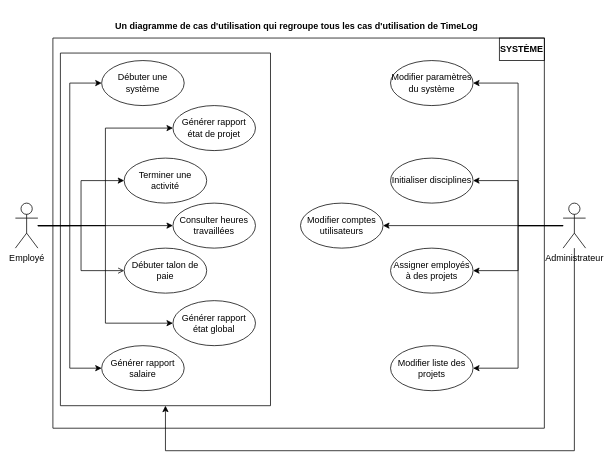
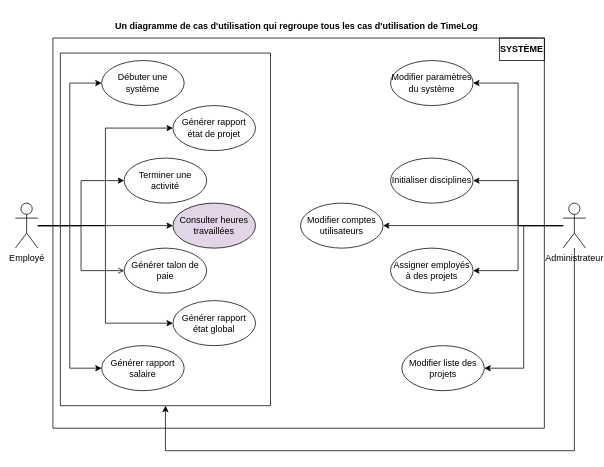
  <mxCell id="0" />
  <mxCell id="1" parent="0" />
  <mxCell id="2" value="" style="swimlane;startSize=0;" parent="1" vertex="1"><mxGeometry x="70" y="50" width="655" height="520" as="geometry" /></mxCell>
  <mxCell id="3" value="Terminer une activité" style="ellipse;whiteSpace=wrap;html=1;" parent="2" vertex="1"><mxGeometry x="95" y="160" width="110" height="60" as="geometry" /></mxCell>
  <mxCell id="4" value="Débuter une système" style="ellipse;whiteSpace=wrap;html=1;" parent="2" vertex="1"><mxGeometry x="65" y="30" width="110" height="60" as="geometry" /></mxCell>
  <mxCell id="5" value="Générer rapport état de projet" style="ellipse;whiteSpace=wrap;html=1;" parent="2" vertex="1"><mxGeometry x="160" y="90" width="110" height="60" as="geometry" /></mxCell>
  <mxCell id="6" value="Générer rapport état global" style="ellipse;whiteSpace=wrap;html=1;" parent="2" vertex="1"><mxGeometry x="160" y="350" width="110" height="60" as="geometry" /></mxCell>
  <mxCell id="7" value="Générer rapport salaire" style="ellipse;whiteSpace=wrap;html=1;" parent="2" vertex="1"><mxGeometry x="65" y="410" width="110" height="60" as="geometry" /></mxCell>
- <mxCell id="8" value="Débuter talon de paie" style="ellipse;whiteSpace=wrap;html=1;" parent="2" vertex="1"><mxGeometry x="95" y="280" width="110" height="60" as="geometry" /></mxCell>
- <mxCell id="9" value="Consulter heures travaillées" style="ellipse;whiteSpace=wrap;html=1;" parent="2" vertex="1"><mxGeometry x="160" y="220" width="110" height="60" as="geometry" /></mxCell>
+ <mxCell id="8" value="Générer talon de paie" style="ellipse;whiteSpace=wrap;html=1;" parent="2" vertex="1"><mxGeometry x="95" y="280" width="110" height="60" as="geometry" /></mxCell>
+ <mxCell id="9" value="Consulter heures travaillées" style="ellipse;whiteSpace=wrap;html=1;fillColor=#e1d5e7;" parent="2" vertex="1"><mxGeometry x="160" y="220" width="110" height="60" as="geometry" /></mxCell>
  <mxCell id="10" value="Modifier paramètres du système" style="ellipse;whiteSpace=wrap;html=1;" parent="2" vertex="1"><mxGeometry x="450" y="30" width="110" height="60" as="geometry" /></mxCell>
  <mxCell id="11" value="Initialiser disciplines" style="ellipse;whiteSpace=wrap;html=1;" parent="2" vertex="1"><mxGeometry x="450" y="160" width="110" height="60" as="geometry" /></mxCell>
  <mxCell id="12" value="Assigner employés à des projets" style="ellipse;whiteSpace=wrap;html=1;" parent="2" vertex="1"><mxGeometry x="450" y="280" width="110" height="60" as="geometry" /></mxCell>
- <mxCell id="13" value="Modifier liste des projets" style="ellipse;whiteSpace=wrap;html=1;" parent="2" vertex="1"><mxGeometry x="450" y="410" width="110" height="60" as="geometry" /></mxCell>
+ <mxCell id="13" value="Modifier liste des projets" style="ellipse;whiteSpace=wrap;html=1;" parent="2" vertex="1"><mxGeometry x="465" y="410" width="110" height="60" as="geometry" /></mxCell>
  <mxCell id="14" value="Modifier comptes utilisateurs" style="ellipse;whiteSpace=wrap;html=1;" parent="2" vertex="1"><mxGeometry x="330" y="220" width="110" height="60" as="geometry" /></mxCell>
  <mxCell id="15" value="&lt;b&gt;SYSTÈME&lt;/b&gt;" style="text;html=1;align=center;verticalAlign=middle;whiteSpace=wrap;rounded=0;strokeColor=default;" parent="2" vertex="1"><mxGeometry x="595" width="60" height="30" as="geometry" /></mxCell>
  <mxCell id="16" value="" style="swimlane;startSize=0;" vertex="1" parent="2"><mxGeometry x="10" y="20" width="280" height="470" as="geometry" /></mxCell>
  <mxCell id="17" style="edgeStyle=orthogonalEdgeStyle;rounded=0;orthogonalLoop=1;jettySize=auto;html=1;entryX=0;entryY=0.5;entryDx=0;entryDy=0;" parent="1" source="24" target="4" edge="1"><mxGeometry relative="1" as="geometry" /></mxCell>
  <mxCell id="18" style="edgeStyle=orthogonalEdgeStyle;rounded=0;orthogonalLoop=1;jettySize=auto;html=1;entryX=0;entryY=0.5;entryDx=0;entryDy=0;" parent="1" source="24" target="5" edge="1"><mxGeometry relative="1" as="geometry" /></mxCell>
  <mxCell id="19" style="edgeStyle=orthogonalEdgeStyle;rounded=0;orthogonalLoop=1;jettySize=auto;html=1;entryX=0;entryY=0.5;entryDx=0;entryDy=0;" parent="1" source="24" target="9" edge="1"><mxGeometry relative="1" as="geometry" /></mxCell>
  <mxCell id="20" style="edgeStyle=orthogonalEdgeStyle;rounded=0;orthogonalLoop=1;jettySize=auto;html=1;entryX=0;entryY=0.5;entryDx=0;entryDy=0;" parent="1" source="24" target="7" edge="1"><mxGeometry relative="1" as="geometry" /></mxCell>
  <mxCell id="21" style="edgeStyle=orthogonalEdgeStyle;rounded=0;orthogonalLoop=1;jettySize=auto;html=1;entryX=0;entryY=0.5;entryDx=0;entryDy=0;" parent="1" source="24" target="6" edge="1"><mxGeometry relative="1" as="geometry" /></mxCell>
  <mxCell id="22" style="edgeStyle=orthogonalEdgeStyle;rounded=0;orthogonalLoop=1;jettySize=auto;html=1;entryX=0;entryY=0.5;entryDx=0;entryDy=0;endArrow=open;" parent="1" source="24" target="8" edge="1"><mxGeometry relative="1" as="geometry" /></mxCell>
  <mxCell id="23" style="edgeStyle=orthogonalEdgeStyle;rounded=0;orthogonalLoop=1;jettySize=auto;html=1;entryX=0;entryY=0.5;entryDx=0;entryDy=0;" parent="1" source="24" target="3" edge="1"><mxGeometry relative="1" as="geometry" /></mxCell>
  <mxCell id="24" value="Employé" style="shape=umlActor;verticalLabelPosition=bottom;verticalAlign=top;html=1;outlineConnect=0;" parent="1" vertex="1"><mxGeometry x="20" y="270" width="30" height="60" as="geometry" /></mxCell>
  <mxCell id="25" style="edgeStyle=orthogonalEdgeStyle;rounded=0;orthogonalLoop=1;jettySize=auto;html=1;entryX=1;entryY=0.5;entryDx=0;entryDy=0;" parent="1" source="31" target="10" edge="1"><mxGeometry relative="1" as="geometry" /></mxCell>
  <mxCell id="26" style="edgeStyle=orthogonalEdgeStyle;rounded=0;orthogonalLoop=1;jettySize=auto;html=1;entryX=1;entryY=0.5;entryDx=0;entryDy=0;" parent="1" source="31" target="13" edge="1"><mxGeometry relative="1" as="geometry" /></mxCell>
  <mxCell id="27" style="edgeStyle=orthogonalEdgeStyle;rounded=0;orthogonalLoop=1;jettySize=auto;html=1;entryX=1;entryY=0.5;entryDx=0;entryDy=0;" parent="1" source="31" target="11" edge="1"><mxGeometry relative="1" as="geometry" /></mxCell>
  <mxCell id="28" style="edgeStyle=orthogonalEdgeStyle;rounded=0;orthogonalLoop=1;jettySize=auto;html=1;entryX=1;entryY=0.5;entryDx=0;entryDy=0;" parent="1" source="31" target="12" edge="1"><mxGeometry relative="1" as="geometry" /></mxCell>
  <mxCell id="29" style="edgeStyle=orthogonalEdgeStyle;rounded=0;orthogonalLoop=1;jettySize=auto;html=1;entryX=1;entryY=0.5;entryDx=0;entryDy=0;" parent="1" source="31" target="14" edge="1"><mxGeometry relative="1" as="geometry" /></mxCell>
  <mxCell id="30" style="edgeStyle=orthogonalEdgeStyle;rounded=0;orthogonalLoop=1;jettySize=auto;html=1;entryX=0.5;entryY=1;entryDx=0;entryDy=0;" edge="1" parent="1" source="31" target="16"><mxGeometry relative="1" as="geometry"><mxPoint x="220" y="600" as="targetPoint" /><Array as="points"><mxPoint x="765" y="600" /><mxPoint x="220" y="600" /></Array></mxGeometry></mxCell>
  <mxCell id="31" value="Administrateur" style="shape=umlActor;verticalLabelPosition=bottom;verticalAlign=top;html=1;outlineConnect=0;" parent="1" vertex="1"><mxGeometry x="750" y="270" width="30" height="60" as="geometry" /></mxCell>
  <mxCell id="32" value="&lt;b&gt;Un diagramme de cas d'utilisation qui regroupe tous les cas d'utilisation de TimeLog&lt;/b&gt;" style="text;html=1;align=center;verticalAlign=middle;whiteSpace=wrap;rounded=0;" parent="1" vertex="1"><mxGeometry x="70" y="20" width="650" height="30" as="geometry" /></mxCell>
